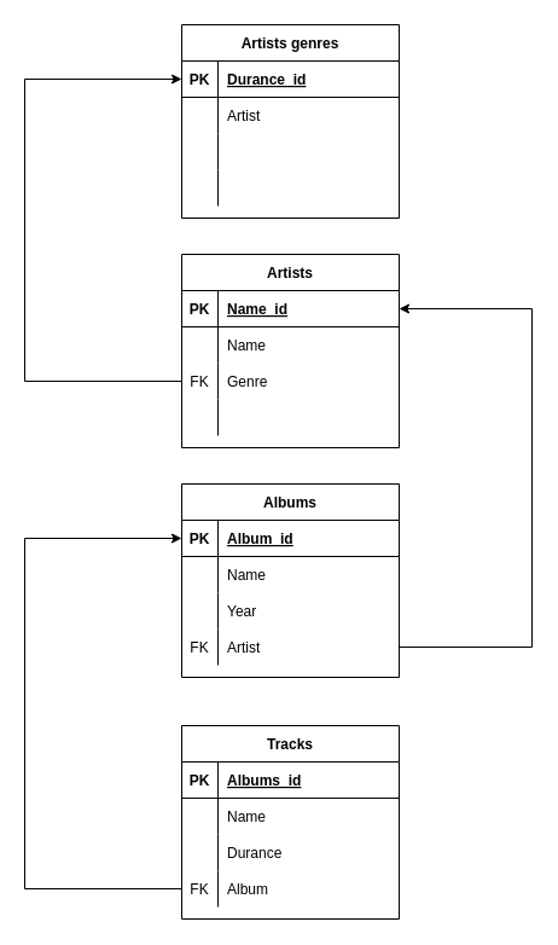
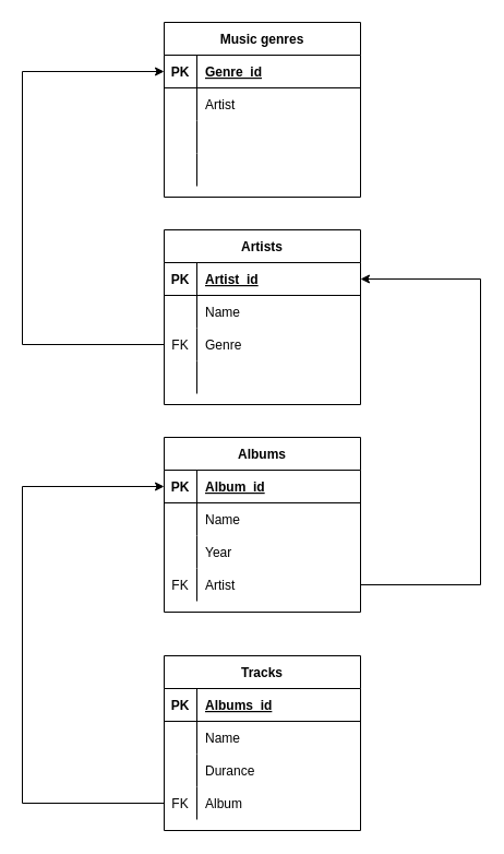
  <mxCell id="0" />
  <mxCell id="1" parent="0" />
- <mxCell id="2" value="Artists genres" style="shape=table;startSize=30;container=1;collapsible=1;childLayout=tableLayout;fixedRows=1;rowLines=0;fontStyle=1;align=center;resizeLast=1;" vertex="1" parent="1"><mxGeometry x="150" y="20" width="180" height="160" as="geometry" /></mxCell>
+ <mxCell id="2" value="Music genres" style="shape=table;startSize=30;container=1;collapsible=1;childLayout=tableLayout;fixedRows=1;rowLines=0;fontStyle=1;align=center;resizeLast=1;" vertex="1" parent="1"><mxGeometry x="150" y="20" width="180" height="160" as="geometry" /></mxCell>
  <mxCell id="3" value="" style="shape=tableRow;horizontal=0;startSize=0;swimlaneHead=0;swimlaneBody=0;fillColor=none;collapsible=0;dropTarget=0;points=[[0,0.5],[1,0.5]];portConstraint=eastwest;top=0;left=0;right=0;bottom=1;" vertex="1" parent="2"><mxGeometry y="30" width="180" height="30" as="geometry" /></mxCell>
  <mxCell id="4" value="PK" style="shape=partialRectangle;connectable=0;fillColor=none;top=0;left=0;bottom=0;right=0;fontStyle=1;overflow=hidden;" vertex="1" parent="3"><mxGeometry width="30" height="30" as="geometry"><mxRectangle width="30" height="30" as="alternateBounds" /></mxGeometry></mxCell>
- <mxCell id="5" value="Durance_id" style="shape=partialRectangle;connectable=0;fillColor=none;top=0;left=0;bottom=0;right=0;align=left;spacingLeft=6;fontStyle=5;overflow=hidden;" vertex="1" parent="3"><mxGeometry x="30" width="150" height="30" as="geometry"><mxRectangle width="150" height="30" as="alternateBounds" /></mxGeometry></mxCell>
+ <mxCell id="5" value="Genre_id" style="shape=partialRectangle;connectable=0;fillColor=none;top=0;left=0;bottom=0;right=0;align=left;spacingLeft=6;fontStyle=5;overflow=hidden;" vertex="1" parent="3"><mxGeometry x="30" width="150" height="30" as="geometry"><mxRectangle width="150" height="30" as="alternateBounds" /></mxGeometry></mxCell>
  <mxCell id="6" value="" style="shape=tableRow;horizontal=0;startSize=0;swimlaneHead=0;swimlaneBody=0;fillColor=none;collapsible=0;dropTarget=0;points=[[0,0.5],[1,0.5]];portConstraint=eastwest;top=0;left=0;right=0;bottom=0;" vertex="1" parent="2"><mxGeometry y="60" width="180" height="30" as="geometry" /></mxCell>
  <mxCell id="7" value="" style="shape=partialRectangle;connectable=0;fillColor=none;top=0;left=0;bottom=0;right=0;editable=1;overflow=hidden;" vertex="1" parent="6"><mxGeometry width="30" height="30" as="geometry"><mxRectangle width="30" height="30" as="alternateBounds" /></mxGeometry></mxCell>
  <mxCell id="8" value="Artist" style="shape=partialRectangle;connectable=0;fillColor=none;top=0;left=0;bottom=0;right=0;align=left;spacingLeft=6;overflow=hidden;" vertex="1" parent="6"><mxGeometry x="30" width="150" height="30" as="geometry"><mxRectangle width="150" height="30" as="alternateBounds" /></mxGeometry></mxCell>
  <mxCell id="9" value="" style="shape=tableRow;horizontal=0;startSize=0;swimlaneHead=0;swimlaneBody=0;fillColor=none;collapsible=0;dropTarget=0;points=[[0,0.5],[1,0.5]];portConstraint=eastwest;top=0;left=0;right=0;bottom=0;" vertex="1" parent="2"><mxGeometry y="90" width="180" height="30" as="geometry" /></mxCell>
  <mxCell id="10" value="" style="shape=partialRectangle;connectable=0;fillColor=none;top=0;left=0;bottom=0;right=0;editable=1;overflow=hidden;" vertex="1" parent="9"><mxGeometry width="30" height="30" as="geometry"><mxRectangle width="30" height="30" as="alternateBounds" /></mxGeometry></mxCell>
  <mxCell id="11" value="" style="shape=partialRectangle;connectable=0;fillColor=none;top=0;left=0;bottom=0;right=0;align=left;spacingLeft=6;overflow=hidden;" vertex="1" parent="9"><mxGeometry x="30" width="150" height="30" as="geometry"><mxRectangle width="150" height="30" as="alternateBounds" /></mxGeometry></mxCell>
  <mxCell id="12" value="" style="shape=tableRow;horizontal=0;startSize=0;swimlaneHead=0;swimlaneBody=0;fillColor=none;collapsible=0;dropTarget=0;points=[[0,0.5],[1,0.5]];portConstraint=eastwest;top=0;left=0;right=0;bottom=0;" vertex="1" parent="2"><mxGeometry y="120" width="180" height="30" as="geometry" /></mxCell>
  <mxCell id="13" value="" style="shape=partialRectangle;connectable=0;fillColor=none;top=0;left=0;bottom=0;right=0;editable=1;overflow=hidden;" vertex="1" parent="12"><mxGeometry width="30" height="30" as="geometry"><mxRectangle width="30" height="30" as="alternateBounds" /></mxGeometry></mxCell>
  <mxCell id="14" value="" style="shape=partialRectangle;connectable=0;fillColor=none;top=0;left=0;bottom=0;right=0;align=left;spacingLeft=6;overflow=hidden;" vertex="1" parent="12"><mxGeometry x="30" width="150" height="30" as="geometry"><mxRectangle width="150" height="30" as="alternateBounds" /></mxGeometry></mxCell>
  <mxCell id="15" value="Artists" style="shape=table;startSize=30;container=1;collapsible=1;childLayout=tableLayout;fixedRows=1;rowLines=0;fontStyle=1;align=center;resizeLast=1;" vertex="1" parent="1"><mxGeometry x="150" y="210" width="180" height="160" as="geometry" /></mxCell>
  <mxCell id="16" value="" style="shape=tableRow;horizontal=0;startSize=0;swimlaneHead=0;swimlaneBody=0;fillColor=none;collapsible=0;dropTarget=0;points=[[0,0.5],[1,0.5]];portConstraint=eastwest;top=0;left=0;right=0;bottom=1;" vertex="1" parent="15"><mxGeometry y="30" width="180" height="30" as="geometry" /></mxCell>
  <mxCell id="17" value="PK" style="shape=partialRectangle;connectable=0;fillColor=none;top=0;left=0;bottom=0;right=0;fontStyle=1;overflow=hidden;" vertex="1" parent="16"><mxGeometry width="30" height="30" as="geometry"><mxRectangle width="30" height="30" as="alternateBounds" /></mxGeometry></mxCell>
- <mxCell id="18" value="Name_id" style="shape=partialRectangle;connectable=0;fillColor=none;top=0;left=0;bottom=0;right=0;align=left;spacingLeft=6;fontStyle=5;overflow=hidden;" vertex="1" parent="16"><mxGeometry x="30" width="150" height="30" as="geometry"><mxRectangle width="150" height="30" as="alternateBounds" /></mxGeometry></mxCell>
+ <mxCell id="18" value="Artist_id" style="shape=partialRectangle;connectable=0;fillColor=none;top=0;left=0;bottom=0;right=0;align=left;spacingLeft=6;fontStyle=5;overflow=hidden;" vertex="1" parent="16"><mxGeometry x="30" width="150" height="30" as="geometry"><mxRectangle width="150" height="30" as="alternateBounds" /></mxGeometry></mxCell>
  <mxCell id="19" value="" style="shape=tableRow;horizontal=0;startSize=0;swimlaneHead=0;swimlaneBody=0;fillColor=none;collapsible=0;dropTarget=0;points=[[0,0.5],[1,0.5]];portConstraint=eastwest;top=0;left=0;right=0;bottom=0;" vertex="1" parent="15"><mxGeometry y="60" width="180" height="30" as="geometry" /></mxCell>
  <mxCell id="20" value="" style="shape=partialRectangle;connectable=0;fillColor=none;top=0;left=0;bottom=0;right=0;editable=1;overflow=hidden;" vertex="1" parent="19"><mxGeometry width="30" height="30" as="geometry"><mxRectangle width="30" height="30" as="alternateBounds" /></mxGeometry></mxCell>
  <mxCell id="21" value="Name" style="shape=partialRectangle;connectable=0;fillColor=none;top=0;left=0;bottom=0;right=0;align=left;spacingLeft=6;overflow=hidden;" vertex="1" parent="19"><mxGeometry x="30" width="150" height="30" as="geometry"><mxRectangle width="150" height="30" as="alternateBounds" /></mxGeometry></mxCell>
  <mxCell id="22" value="" style="shape=tableRow;horizontal=0;startSize=0;swimlaneHead=0;swimlaneBody=0;fillColor=none;collapsible=0;dropTarget=0;points=[[0,0.5],[1,0.5]];portConstraint=eastwest;top=0;left=0;right=0;bottom=0;" vertex="1" parent="15"><mxGeometry y="90" width="180" height="30" as="geometry" /></mxCell>
  <mxCell id="23" value="FK" style="shape=partialRectangle;connectable=0;fillColor=none;top=0;left=0;bottom=0;right=0;editable=1;overflow=hidden;" vertex="1" parent="22"><mxGeometry width="30" height="30" as="geometry"><mxRectangle width="30" height="30" as="alternateBounds" /></mxGeometry></mxCell>
  <mxCell id="24" value="Genre" style="shape=partialRectangle;connectable=0;fillColor=none;top=0;left=0;bottom=0;right=0;align=left;spacingLeft=6;overflow=hidden;" vertex="1" parent="22"><mxGeometry x="30" width="150" height="30" as="geometry"><mxRectangle width="150" height="30" as="alternateBounds" /></mxGeometry></mxCell>
  <mxCell id="25" value="" style="shape=tableRow;horizontal=0;startSize=0;swimlaneHead=0;swimlaneBody=0;fillColor=none;collapsible=0;dropTarget=0;points=[[0,0.5],[1,0.5]];portConstraint=eastwest;top=0;left=0;right=0;bottom=0;" vertex="1" parent="15"><mxGeometry y="120" width="180" height="30" as="geometry" /></mxCell>
  <mxCell id="26" value="" style="shape=partialRectangle;connectable=0;fillColor=none;top=0;left=0;bottom=0;right=0;editable=1;overflow=hidden;" vertex="1" parent="25"><mxGeometry width="30" height="30" as="geometry"><mxRectangle width="30" height="30" as="alternateBounds" /></mxGeometry></mxCell>
  <mxCell id="27" value="" style="shape=partialRectangle;connectable=0;fillColor=none;top=0;left=0;bottom=0;right=0;align=left;spacingLeft=6;overflow=hidden;" vertex="1" parent="25"><mxGeometry x="30" width="150" height="30" as="geometry"><mxRectangle width="150" height="30" as="alternateBounds" /></mxGeometry></mxCell>
  <mxCell id="28" value="Albums" style="shape=table;startSize=30;container=1;collapsible=1;childLayout=tableLayout;fixedRows=1;rowLines=0;fontStyle=1;align=center;resizeLast=1;" vertex="1" parent="1"><mxGeometry x="150" y="400" width="180" height="160" as="geometry" /></mxCell>
  <mxCell id="29" value="" style="shape=tableRow;horizontal=0;startSize=0;swimlaneHead=0;swimlaneBody=0;fillColor=none;collapsible=0;dropTarget=0;points=[[0,0.5],[1,0.5]];portConstraint=eastwest;top=0;left=0;right=0;bottom=1;" vertex="1" parent="28"><mxGeometry y="30" width="180" height="30" as="geometry" /></mxCell>
  <mxCell id="30" value="PK" style="shape=partialRectangle;connectable=0;fillColor=none;top=0;left=0;bottom=0;right=0;fontStyle=1;overflow=hidden;" vertex="1" parent="29"><mxGeometry width="30" height="30" as="geometry"><mxRectangle width="30" height="30" as="alternateBounds" /></mxGeometry></mxCell>
  <mxCell id="31" value="Album_id" style="shape=partialRectangle;connectable=0;fillColor=none;top=0;left=0;bottom=0;right=0;align=left;spacingLeft=6;fontStyle=5;overflow=hidden;" vertex="1" parent="29"><mxGeometry x="30" width="150" height="30" as="geometry"><mxRectangle width="150" height="30" as="alternateBounds" /></mxGeometry></mxCell>
  <mxCell id="32" value="" style="shape=tableRow;horizontal=0;startSize=0;swimlaneHead=0;swimlaneBody=0;fillColor=none;collapsible=0;dropTarget=0;points=[[0,0.5],[1,0.5]];portConstraint=eastwest;top=0;left=0;right=0;bottom=0;" vertex="1" parent="28"><mxGeometry y="60" width="180" height="30" as="geometry" /></mxCell>
  <mxCell id="33" value="" style="shape=partialRectangle;connectable=0;fillColor=none;top=0;left=0;bottom=0;right=0;editable=1;overflow=hidden;" vertex="1" parent="32"><mxGeometry width="30" height="30" as="geometry"><mxRectangle width="30" height="30" as="alternateBounds" /></mxGeometry></mxCell>
  <mxCell id="34" value="Name" style="shape=partialRectangle;connectable=0;fillColor=none;top=0;left=0;bottom=0;right=0;align=left;spacingLeft=6;overflow=hidden;" vertex="1" parent="32"><mxGeometry x="30" width="150" height="30" as="geometry"><mxRectangle width="150" height="30" as="alternateBounds" /></mxGeometry></mxCell>
  <mxCell id="35" value="" style="shape=tableRow;horizontal=0;startSize=0;swimlaneHead=0;swimlaneBody=0;fillColor=none;collapsible=0;dropTarget=0;points=[[0,0.5],[1,0.5]];portConstraint=eastwest;top=0;left=0;right=0;bottom=0;" vertex="1" parent="28"><mxGeometry y="90" width="180" height="30" as="geometry" /></mxCell>
  <mxCell id="36" value="" style="shape=partialRectangle;connectable=0;fillColor=none;top=0;left=0;bottom=0;right=0;editable=1;overflow=hidden;" vertex="1" parent="35"><mxGeometry width="30" height="30" as="geometry"><mxRectangle width="30" height="30" as="alternateBounds" /></mxGeometry></mxCell>
  <mxCell id="37" value="Year" style="shape=partialRectangle;connectable=0;fillColor=none;top=0;left=0;bottom=0;right=0;align=left;spacingLeft=6;overflow=hidden;" vertex="1" parent="35"><mxGeometry x="30" width="150" height="30" as="geometry"><mxRectangle width="150" height="30" as="alternateBounds" /></mxGeometry></mxCell>
  <mxCell id="38" value="" style="shape=tableRow;horizontal=0;startSize=0;swimlaneHead=0;swimlaneBody=0;fillColor=none;collapsible=0;dropTarget=0;points=[[0,0.5],[1,0.5]];portConstraint=eastwest;top=0;left=0;right=0;bottom=0;" vertex="1" parent="28"><mxGeometry y="120" width="180" height="30" as="geometry" /></mxCell>
  <mxCell id="39" value="FK" style="shape=partialRectangle;connectable=0;fillColor=none;top=0;left=0;bottom=0;right=0;editable=1;overflow=hidden;" vertex="1" parent="38"><mxGeometry width="30" height="30" as="geometry"><mxRectangle width="30" height="30" as="alternateBounds" /></mxGeometry></mxCell>
  <mxCell id="40" value="Artist" style="shape=partialRectangle;connectable=0;fillColor=none;top=0;left=0;bottom=0;right=0;align=left;spacingLeft=6;overflow=hidden;" vertex="1" parent="38"><mxGeometry x="30" width="150" height="30" as="geometry"><mxRectangle width="150" height="30" as="alternateBounds" /></mxGeometry></mxCell>
  <mxCell id="41" value="Tracks" style="shape=table;startSize=30;container=1;collapsible=1;childLayout=tableLayout;fixedRows=1;rowLines=0;fontStyle=1;align=center;resizeLast=1;" vertex="1" parent="1"><mxGeometry x="150" y="600" width="180" height="160" as="geometry" /></mxCell>
  <mxCell id="42" value="" style="shape=tableRow;horizontal=0;startSize=0;swimlaneHead=0;swimlaneBody=0;fillColor=none;collapsible=0;dropTarget=0;points=[[0,0.5],[1,0.5]];portConstraint=eastwest;top=0;left=0;right=0;bottom=1;" vertex="1" parent="41"><mxGeometry y="30" width="180" height="30" as="geometry" /></mxCell>
  <mxCell id="43" value="PK" style="shape=partialRectangle;connectable=0;fillColor=none;top=0;left=0;bottom=0;right=0;fontStyle=1;overflow=hidden;" vertex="1" parent="42"><mxGeometry width="30" height="30" as="geometry"><mxRectangle width="30" height="30" as="alternateBounds" /></mxGeometry></mxCell>
  <mxCell id="44" value="Albums_id" style="shape=partialRectangle;connectable=0;fillColor=none;top=0;left=0;bottom=0;right=0;align=left;spacingLeft=6;fontStyle=5;overflow=hidden;" vertex="1" parent="42"><mxGeometry x="30" width="150" height="30" as="geometry"><mxRectangle width="150" height="30" as="alternateBounds" /></mxGeometry></mxCell>
  <mxCell id="45" value="" style="shape=tableRow;horizontal=0;startSize=0;swimlaneHead=0;swimlaneBody=0;fillColor=none;collapsible=0;dropTarget=0;points=[[0,0.5],[1,0.5]];portConstraint=eastwest;top=0;left=0;right=0;bottom=0;" vertex="1" parent="41"><mxGeometry y="60" width="180" height="30" as="geometry" /></mxCell>
  <mxCell id="46" value="" style="shape=partialRectangle;connectable=0;fillColor=none;top=0;left=0;bottom=0;right=0;editable=1;overflow=hidden;" vertex="1" parent="45"><mxGeometry width="30" height="30" as="geometry"><mxRectangle width="30" height="30" as="alternateBounds" /></mxGeometry></mxCell>
  <mxCell id="47" value="Name" style="shape=partialRectangle;connectable=0;fillColor=none;top=0;left=0;bottom=0;right=0;align=left;spacingLeft=6;overflow=hidden;" vertex="1" parent="45"><mxGeometry x="30" width="150" height="30" as="geometry"><mxRectangle width="150" height="30" as="alternateBounds" /></mxGeometry></mxCell>
  <mxCell id="48" value="" style="shape=tableRow;horizontal=0;startSize=0;swimlaneHead=0;swimlaneBody=0;fillColor=none;collapsible=0;dropTarget=0;points=[[0,0.5],[1,0.5]];portConstraint=eastwest;top=0;left=0;right=0;bottom=0;" vertex="1" parent="41"><mxGeometry y="90" width="180" height="30" as="geometry" /></mxCell>
  <mxCell id="49" value="" style="shape=partialRectangle;connectable=0;fillColor=none;top=0;left=0;bottom=0;right=0;editable=1;overflow=hidden;" vertex="1" parent="48"><mxGeometry width="30" height="30" as="geometry"><mxRectangle width="30" height="30" as="alternateBounds" /></mxGeometry></mxCell>
  <mxCell id="50" value="Durance" style="shape=partialRectangle;connectable=0;fillColor=none;top=0;left=0;bottom=0;right=0;align=left;spacingLeft=6;overflow=hidden;" vertex="1" parent="48"><mxGeometry x="30" width="150" height="30" as="geometry"><mxRectangle width="150" height="30" as="alternateBounds" /></mxGeometry></mxCell>
  <mxCell id="51" value="" style="shape=tableRow;horizontal=0;startSize=0;swimlaneHead=0;swimlaneBody=0;fillColor=none;collapsible=0;dropTarget=0;points=[[0,0.5],[1,0.5]];portConstraint=eastwest;top=0;left=0;right=0;bottom=0;" vertex="1" parent="41"><mxGeometry y="120" width="180" height="30" as="geometry" /></mxCell>
  <mxCell id="52" value="FK" style="shape=partialRectangle;connectable=0;fillColor=none;top=0;left=0;bottom=0;right=0;editable=1;overflow=hidden;" vertex="1" parent="51"><mxGeometry width="30" height="30" as="geometry"><mxRectangle width="30" height="30" as="alternateBounds" /></mxGeometry></mxCell>
  <mxCell id="53" value="Album" style="shape=partialRectangle;connectable=0;fillColor=none;top=0;left=0;bottom=0;right=0;align=left;spacingLeft=6;overflow=hidden;" vertex="1" parent="51"><mxGeometry x="30" width="150" height="30" as="geometry"><mxRectangle width="150" height="30" as="alternateBounds" /></mxGeometry></mxCell>
  <mxCell id="54" style="edgeStyle=orthogonalEdgeStyle;rounded=0;orthogonalLoop=1;jettySize=auto;html=1;entryX=0;entryY=0.5;entryDx=0;entryDy=0;" edge="1" parent="1" source="22" target="3"><mxGeometry relative="1" as="geometry"><Array as="points"><mxPoint x="20" y="315" /><mxPoint x="20" y="65" /></Array></mxGeometry></mxCell>
  <mxCell id="55" style="edgeStyle=orthogonalEdgeStyle;rounded=0;orthogonalLoop=1;jettySize=auto;html=1;exitX=1;exitY=0.5;exitDx=0;exitDy=0;" edge="1" parent="1" source="38" target="16"><mxGeometry relative="1" as="geometry"><Array as="points"><mxPoint x="440" y="535" /><mxPoint x="440" y="255" /></Array></mxGeometry></mxCell>
  <mxCell id="56" style="edgeStyle=orthogonalEdgeStyle;rounded=0;orthogonalLoop=1;jettySize=auto;html=1;exitX=0;exitY=0.5;exitDx=0;exitDy=0;entryX=0;entryY=0.5;entryDx=0;entryDy=0;" edge="1" parent="1" source="51" target="29"><mxGeometry relative="1" as="geometry"><Array as="points"><mxPoint x="20" y="735" /><mxPoint x="20" y="445" /></Array></mxGeometry></mxCell>
